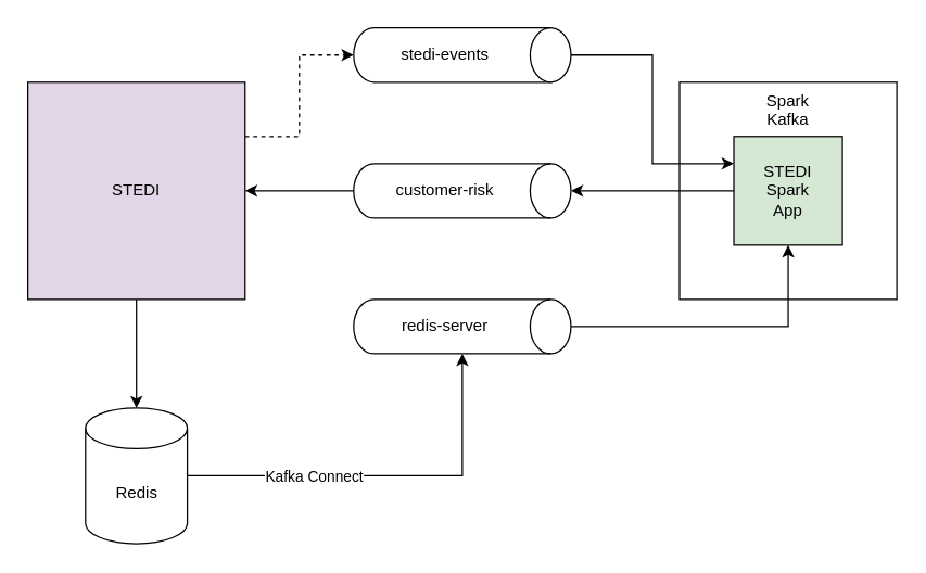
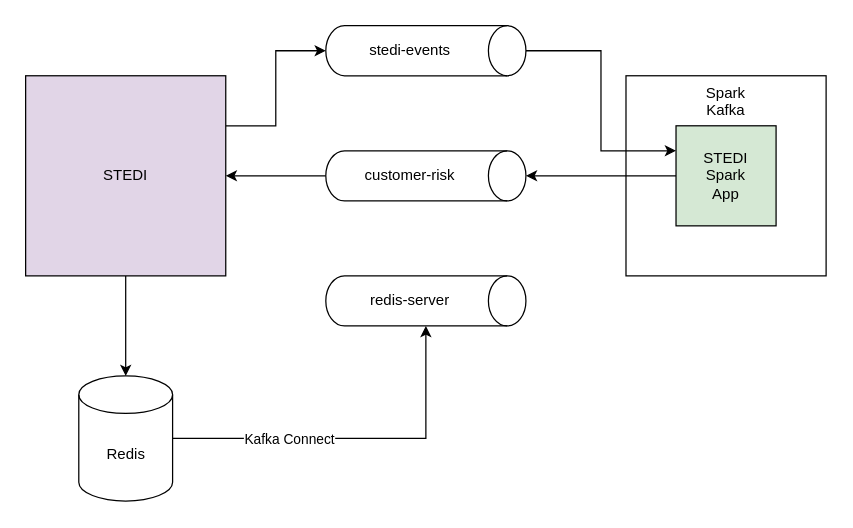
  <mxCell id="0" />
  <mxCell id="1" parent="0" />
  <mxCell id="2" style="edgeStyle=orthogonalEdgeStyle;rounded=0;orthogonalLoop=1;jettySize=auto;html=1;" edge="1" parent="1" source="4" target="10"><mxGeometry relative="1" as="geometry" /></mxCell>
- <mxCell id="3" style="edgeStyle=orthogonalEdgeStyle;rounded=0;orthogonalLoop=1;jettySize=auto;html=1;exitX=1;exitY=0.25;exitDx=0;exitDy=0;entryX=0.5;entryY=1;entryDx=0;entryDy=0;entryPerimeter=0;endArrow=classic;endFill=1;dashed=1;" edge="1" parent="1" source="4" target="14"><mxGeometry relative="1" as="geometry" /></mxCell>
+ <mxCell id="3" style="edgeStyle=orthogonalEdgeStyle;rounded=0;orthogonalLoop=1;jettySize=auto;html=1;exitX=1;exitY=0.25;exitDx=0;exitDy=0;entryX=0.5;entryY=1;entryDx=0;entryDy=0;entryPerimeter=0;endArrow=classic;endFill=1;" edge="1" parent="1" source="4" target="14"><mxGeometry relative="1" as="geometry" /></mxCell>
  <mxCell id="4" value="&lt;div&gt;STEDI&lt;/div&gt;" style="whiteSpace=wrap;html=1;aspect=fixed;fillColor=#e1d5e7;" vertex="1" parent="1"><mxGeometry x="20" y="60" width="160" height="160" as="geometry" /></mxCell>
  <mxCell id="5" value="&lt;div&gt;Spark&lt;/div&gt;&lt;div&gt;Kafka&lt;br&gt;&lt;/div&gt;" style="whiteSpace=wrap;html=1;aspect=fixed;labelPosition=center;verticalLabelPosition=middle;align=center;verticalAlign=top;horizontal=1;" vertex="1" parent="1"><mxGeometry x="500" y="60" width="160" height="160" as="geometry" /></mxCell>
  <mxCell id="6" style="edgeStyle=orthogonalEdgeStyle;rounded=0;orthogonalLoop=1;jettySize=auto;html=1;exitX=0;exitY=0.5;exitDx=0;exitDy=0;entryX=0.5;entryY=0;entryDx=0;entryDy=0;entryPerimeter=0;endArrow=classic;endFill=1;" edge="1" parent="1" source="7" target="16"><mxGeometry relative="1" as="geometry" /></mxCell>
  <mxCell id="7" value="&lt;div&gt;STEDI&lt;/div&gt;&lt;div&gt;Spark&lt;/div&gt;&lt;div&gt;App&lt;br&gt;&lt;/div&gt;" style="whiteSpace=wrap;html=1;aspect=fixed;fillColor=#d5e8d4;" vertex="1" parent="1"><mxGeometry x="540" y="100" width="80" height="80" as="geometry" /></mxCell>
  <mxCell id="8" style="edgeStyle=orthogonalEdgeStyle;rounded=0;orthogonalLoop=1;jettySize=auto;html=1;exitX=1;exitY=0.5;exitDx=0;exitDy=0;exitPerimeter=0;entryX=1;entryY=0.5;entryDx=0;entryDy=0;entryPerimeter=0;endArrow=classic;endFill=1;" edge="1" parent="1" source="10" target="12"><mxGeometry relative="1" as="geometry" /></mxCell>
  <mxCell id="9" value="&lt;div&gt;Kafka Connect&lt;/div&gt;" style="edgeLabel;html=1;align=center;verticalAlign=middle;resizable=0;points=[];" vertex="1" connectable="0" parent="8"><mxGeometry x="-0.374" relative="1" as="geometry"><mxPoint x="1" as="offset" /></mxGeometry></mxCell>
  <mxCell id="10" value="Redis" style="shape=cylinder3;whiteSpace=wrap;html=1;boundedLbl=1;backgroundOutline=1;size=15;" vertex="1" parent="1"><mxGeometry x="62.5" y="300" width="75" height="100" as="geometry" /></mxCell>
- <mxCell id="11" style="edgeStyle=orthogonalEdgeStyle;rounded=0;orthogonalLoop=1;jettySize=auto;html=1;exitX=0.5;exitY=0;exitDx=0;exitDy=0;exitPerimeter=0;entryX=0.5;entryY=1;entryDx=0;entryDy=0;endArrow=classic;endFill=1;" edge="1" parent="1" source="12" target="7"><mxGeometry relative="1" as="geometry" /></mxCell>
  <mxCell id="12" value="redis-server" style="shape=cylinder3;whiteSpace=wrap;html=1;boundedLbl=1;backgroundOutline=1;size=15;direction=south;" vertex="1" parent="1"><mxGeometry x="260" y="220" width="160" height="40" as="geometry" /></mxCell>
  <mxCell id="13" style="edgeStyle=orthogonalEdgeStyle;rounded=0;orthogonalLoop=1;jettySize=auto;html=1;entryX=0;entryY=0.25;entryDx=0;entryDy=0;endArrow=classic;endFill=1;" edge="1" parent="1" source="14" target="7"><mxGeometry relative="1" as="geometry" /></mxCell>
  <mxCell id="14" value="stedi-events" style="shape=cylinder3;whiteSpace=wrap;html=1;boundedLbl=1;backgroundOutline=1;size=15;direction=south;" vertex="1" parent="1"><mxGeometry x="260" y="20" width="160" height="40" as="geometry" /></mxCell>
  <mxCell id="15" style="edgeStyle=orthogonalEdgeStyle;rounded=0;orthogonalLoop=1;jettySize=auto;html=1;exitX=0.5;exitY=1;exitDx=0;exitDy=0;exitPerimeter=0;entryX=1;entryY=0.5;entryDx=0;entryDy=0;endArrow=classic;endFill=1;" edge="1" parent="1" source="16" target="4"><mxGeometry relative="1" as="geometry" /></mxCell>
  <mxCell id="16" value="customer-risk" style="shape=cylinder3;whiteSpace=wrap;html=1;boundedLbl=1;backgroundOutline=1;size=15;direction=south;" vertex="1" parent="1"><mxGeometry x="260" y="120" width="160" height="40" as="geometry" /></mxCell>
